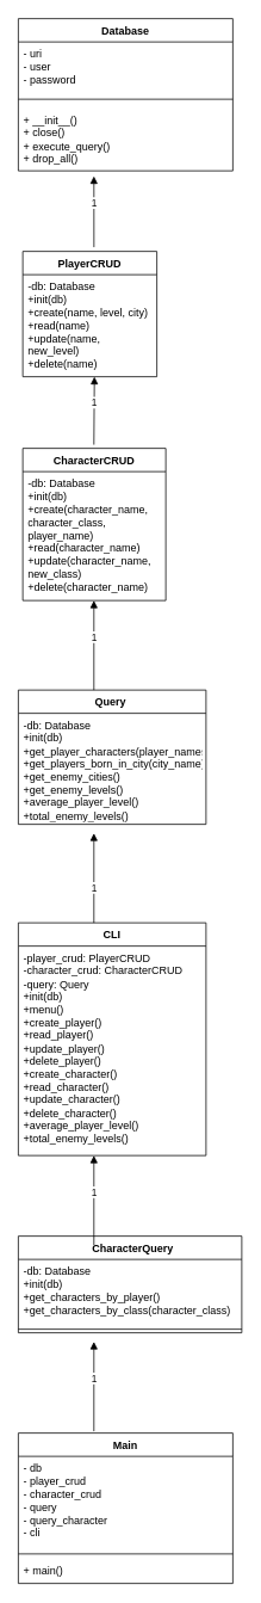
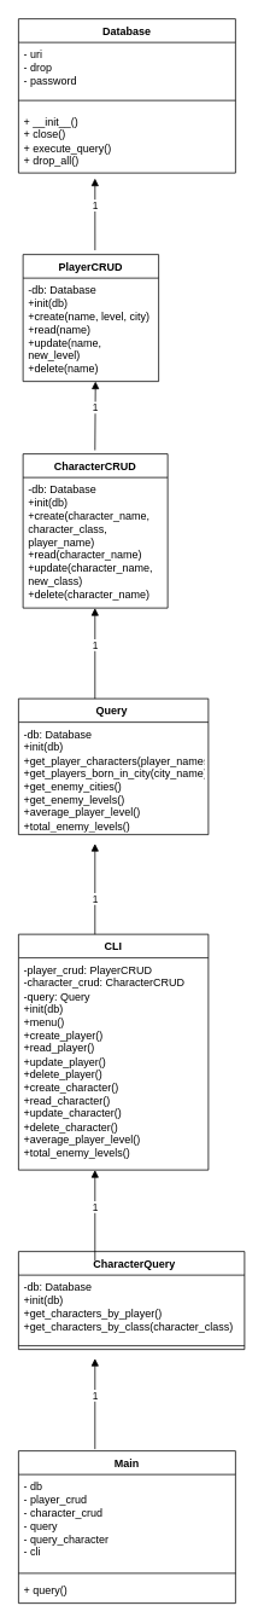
  <mxCell id="0" />
  <mxCell id="1" parent="0" />
  <mxCell id="2" value="PlayerCRUD" style="swimlane;fontStyle=1;align=center;verticalAlign=top;childLayout=stackLayout;horizontal=1;startSize=26;horizontalStack=0;resizeParent=1;resizeParentMax=0;resizeLast=0;collapsible=1;marginBottom=0;whiteSpace=wrap;html=1;" vertex="1" parent="1"><mxGeometry x="25" y="280" width="150" height="140" as="geometry" /></mxCell>
  <mxCell id="3" value="&lt;div&gt;-db: Database&lt;/div&gt;&lt;div&gt;+init(db)&amp;nbsp; &amp;nbsp; &amp;nbsp;&lt;/div&gt;&lt;div&gt;+create(name, level, city)&amp;nbsp;&lt;/div&gt;&lt;div&gt;+read(name)&amp;nbsp;&amp;nbsp;&lt;/div&gt;&lt;div&gt;+update(name, new_level)&amp;nbsp;&lt;/div&gt;&lt;div&gt;+delete(name)&amp;nbsp;&lt;/div&gt;&lt;div&gt;&lt;br&gt;&lt;/div&gt;" style="text;strokeColor=none;fillColor=none;align=left;verticalAlign=top;spacingLeft=4;spacingRight=4;overflow=hidden;rotatable=0;points=[[0,0.5],[1,0.5]];portConstraint=eastwest;whiteSpace=wrap;html=1;" vertex="1" parent="2"><mxGeometry y="26" width="150" height="114" as="geometry" /></mxCell>
  <mxCell id="4" value="CharacterCRUD" style="swimlane;fontStyle=1;align=center;verticalAlign=top;childLayout=stackLayout;horizontal=1;startSize=26;horizontalStack=0;resizeParent=1;resizeParentMax=0;resizeLast=0;collapsible=1;marginBottom=0;whiteSpace=wrap;html=1;" vertex="1" parent="1"><mxGeometry x="25" y="500" width="160" height="170" as="geometry" /></mxCell>
  <mxCell id="5" value="&lt;div&gt;-db: Database&lt;/div&gt;&lt;div&gt;+init(db)&amp;nbsp; &amp;nbsp; &amp;nbsp;&lt;/div&gt;&lt;div&gt;+create(character_name, character_class, player_name)&amp;nbsp;&lt;/div&gt;&lt;div&gt;+read(character_name)&amp;nbsp;&lt;/div&gt;&lt;div&gt;+update(character_name, new_class)&amp;nbsp;&lt;/div&gt;&lt;div&gt;+delete(character_name)&amp;nbsp;&lt;/div&gt;&lt;div&gt;&lt;span style=&quot;background-color: initial;&quot;&gt;&amp;nbsp;&lt;/span&gt;&lt;br&gt;&lt;/div&gt;" style="text;strokeColor=none;fillColor=none;align=left;verticalAlign=top;spacingLeft=4;spacingRight=4;overflow=hidden;rotatable=0;points=[[0,0.5],[1,0.5]];portConstraint=eastwest;whiteSpace=wrap;html=1;" vertex="1" parent="4"><mxGeometry y="26" width="160" height="144" as="geometry" /></mxCell>
  <mxCell id="6" value="&amp;nbsp;Query&amp;nbsp;&amp;nbsp;" style="swimlane;fontStyle=1;align=center;verticalAlign=top;childLayout=stackLayout;horizontal=1;startSize=26;horizontalStack=0;resizeParent=1;resizeParentMax=0;resizeLast=0;collapsible=1;marginBottom=0;whiteSpace=wrap;html=1;" vertex="1" parent="1"><mxGeometry x="20" y="770" width="210" height="150" as="geometry" /></mxCell>
  <mxCell id="7" value="&lt;div&gt;&lt;div&gt;-db: Database&lt;/div&gt;&lt;div&gt;+init(db)&amp;nbsp; &amp;nbsp; &amp;nbsp;&lt;/div&gt;&lt;div&gt;+get_player_characters(player_names)&amp;nbsp;&lt;/div&gt;&lt;div&gt;+get_players_born_in_city(city_name)&amp;nbsp;&lt;/div&gt;&lt;div&gt;+get_enemy_cities()&amp;nbsp;&lt;/div&gt;&lt;div&gt;+get_enemy_levels()&amp;nbsp;&lt;/div&gt;&lt;div&gt;+average_player_level()&amp;nbsp;&lt;/div&gt;&lt;div&gt;+total_enemy_levels()&amp;nbsp;&lt;/div&gt;&lt;/div&gt;" style="text;strokeColor=none;fillColor=none;align=left;verticalAlign=top;spacingLeft=4;spacingRight=4;overflow=hidden;rotatable=0;points=[[0,0.5],[1,0.5]];portConstraint=eastwest;whiteSpace=wrap;html=1;" vertex="1" parent="6"><mxGeometry y="26" width="210" height="124" as="geometry" /></mxCell>
  <mxCell id="8" value="&amp;nbsp;&amp;nbsp;CharacterQuery" style="swimlane;fontStyle=1;align=center;verticalAlign=top;childLayout=stackLayout;horizontal=1;startSize=26;horizontalStack=0;resizeParent=1;resizeParentMax=0;resizeLast=0;collapsible=1;marginBottom=0;whiteSpace=wrap;html=1;" vertex="1" parent="1"><mxGeometry x="20" y="1380" width="250" height="108" as="geometry" /></mxCell>
  <mxCell id="9" value="&lt;div&gt;-db: Database&lt;/div&gt;&lt;div&gt;+init(db)&amp;nbsp; &amp;nbsp; &amp;nbsp;&lt;/div&gt;&lt;div&gt;+get_characters_by_player()&amp;nbsp;&lt;/div&gt;&lt;div&gt;+get_characters_by_class(character_class)&amp;nbsp;&lt;/div&gt;" style="text;strokeColor=none;fillColor=none;align=left;verticalAlign=top;spacingLeft=4;spacingRight=4;overflow=hidden;rotatable=0;points=[[0,0.5],[1,0.5]];portConstraint=eastwest;whiteSpace=wrap;html=1;" vertex="1" parent="8"><mxGeometry y="26" width="250" height="74" as="geometry" /></mxCell>
  <mxCell id="10" value="" style="line;strokeWidth=1;fillColor=none;align=left;verticalAlign=middle;spacingTop=-1;spacingLeft=3;spacingRight=3;rotatable=0;labelPosition=right;points=[];portConstraint=eastwest;strokeColor=inherit;" vertex="1" parent="8"><mxGeometry y="100" width="250" height="8" as="geometry" /></mxCell>
  <mxCell id="11" value="CLI" style="swimlane;fontStyle=1;align=center;verticalAlign=top;childLayout=stackLayout;horizontal=1;startSize=26;horizontalStack=0;resizeParent=1;resizeParentMax=0;resizeLast=0;collapsible=1;marginBottom=0;whiteSpace=wrap;html=1;" vertex="1" parent="1"><mxGeometry x="20" y="1030" width="210" height="260" as="geometry" /></mxCell>
  <mxCell id="12" value="&lt;div&gt;-player_crud: PlayerCRUD&lt;/div&gt;&lt;div&gt;-character_crud: CharacterCRUD&lt;/div&gt;&lt;div&gt;-query: Query&lt;/div&gt;&lt;div&gt;+init(db)&amp;nbsp; &amp;nbsp;&amp;nbsp;&lt;/div&gt;&lt;div&gt;+menu()&lt;/div&gt;&lt;div&gt;+create_player()&lt;/div&gt;&lt;div&gt;+read_player()&lt;/div&gt;&lt;div&gt;+update_player()&lt;/div&gt;&lt;div&gt;+delete_player()&lt;/div&gt;&lt;div&gt;+create_character()&lt;/div&gt;&lt;div&gt;+read_character()&lt;/div&gt;&lt;div&gt;+update_character()&lt;/div&gt;&lt;div&gt;+delete_character()&lt;/div&gt;&lt;div&gt;+average_player_level()&lt;/div&gt;&lt;div&gt;+total_enemy_levels()&lt;/div&gt;&lt;div&gt;&lt;br&gt;&lt;/div&gt;&lt;div&gt;&lt;br&gt;&lt;/div&gt;" style="text;strokeColor=none;fillColor=none;align=left;verticalAlign=top;spacingLeft=4;spacingRight=4;overflow=hidden;rotatable=0;points=[[0,0.5],[1,0.5]];portConstraint=eastwest;whiteSpace=wrap;html=1;" vertex="1" parent="11"><mxGeometry y="26" width="210" height="234" as="geometry" /></mxCell>
  <mxCell id="13" value="1" style="html=1;verticalAlign=bottom;endArrow=block;curved=0;rounded=0;exitX=0.467;exitY=-0.005;exitDx=0;exitDy=0;exitPerimeter=0;" edge="1" parent="1"><mxGeometry width="80" relative="1" as="geometry"><mxPoint x="104.63" y="275.3" as="sourcePoint" /><mxPoint x="104.58" y="196" as="targetPoint" /></mxGeometry></mxCell>
  <mxCell id="14" value="1" style="html=1;verticalAlign=bottom;endArrow=block;curved=0;rounded=0;exitX=0.434;exitY=-0.024;exitDx=0;exitDy=0;exitPerimeter=0;" edge="1" parent="1"><mxGeometry width="80" relative="1" as="geometry"><mxPoint x="104.58" y="495.92" as="sourcePoint" /><mxPoint x="105.14" y="420" as="targetPoint" /></mxGeometry></mxCell>
  <mxCell id="15" value="1" style="html=1;verticalAlign=bottom;endArrow=block;curved=0;rounded=0;" edge="1" parent="1"><mxGeometry width="80" relative="1" as="geometry"><mxPoint x="104.58" y="770" as="sourcePoint" /><mxPoint x="104.58" y="670" as="targetPoint" /></mxGeometry></mxCell>
  <mxCell id="16" value="1" style="html=1;verticalAlign=bottom;endArrow=block;curved=0;rounded=0;" edge="1" parent="1"><mxGeometry x="-0.4" width="80" relative="1" as="geometry"><mxPoint x="104.58" y="1030" as="sourcePoint" /><mxPoint x="104.58" y="930" as="targetPoint" /><mxPoint as="offset" /></mxGeometry></mxCell>
  <mxCell id="17" value="1" style="html=1;verticalAlign=bottom;endArrow=block;curved=0;rounded=0;" edge="1" parent="1"><mxGeometry width="80" relative="1" as="geometry"><mxPoint x="104.58" y="1390" as="sourcePoint" /><mxPoint x="104.58" y="1290" as="targetPoint" /></mxGeometry></mxCell>
  <mxCell id="18" value="1" style="html=1;verticalAlign=bottom;endArrow=block;curved=0;rounded=0;" edge="1" parent="1"><mxGeometry width="80" relative="1" as="geometry"><mxPoint x="104.58" y="1598" as="sourcePoint" /><mxPoint x="104.58" y="1498" as="targetPoint" /></mxGeometry></mxCell>
  <mxCell id="19" value="Main" style="swimlane;fontStyle=1;align=center;verticalAlign=top;childLayout=stackLayout;horizontal=1;startSize=26;horizontalStack=0;resizeParent=1;resizeParentMax=0;resizeLast=0;collapsible=1;marginBottom=0;whiteSpace=wrap;html=1;" vertex="1" parent="1"><mxGeometry x="20" y="1600" width="240" height="168" as="geometry" /></mxCell>
  <mxCell id="20" value="&lt;div&gt;- db&amp;nbsp; &amp;nbsp; &amp;nbsp; &amp;nbsp; &amp;nbsp; &amp;nbsp; &amp;nbsp; &amp;nbsp; &amp;nbsp;&lt;/div&gt;&lt;div&gt;- player_crud&amp;nbsp; &amp;nbsp; &amp;nbsp; &amp;nbsp;&amp;nbsp;&lt;/div&gt;&lt;div&gt;- character_crud&amp;nbsp; &amp;nbsp; &amp;nbsp;&lt;/div&gt;&lt;div&gt;- query&amp;nbsp; &amp;nbsp; &amp;nbsp; &amp;nbsp; &amp;nbsp; &amp;nbsp; &amp;nbsp;&amp;nbsp;&lt;/div&gt;&lt;div&gt;- query_character&amp;nbsp; &amp;nbsp;&amp;nbsp;&lt;/div&gt;&lt;div&gt;- cli&amp;nbsp; &amp;nbsp;&amp;nbsp;&lt;/div&gt;" style="text;strokeColor=none;fillColor=none;align=left;verticalAlign=top;spacingLeft=4;spacingRight=4;overflow=hidden;rotatable=0;points=[[0,0.5],[1,0.5]];portConstraint=eastwest;whiteSpace=wrap;html=1;" vertex="1" parent="19"><mxGeometry y="26" width="240" height="104" as="geometry" /></mxCell>
  <mxCell id="21" value="" style="line;strokeWidth=1;fillColor=none;align=left;verticalAlign=middle;spacingTop=-1;spacingLeft=3;spacingRight=3;rotatable=0;labelPosition=right;points=[];portConstraint=eastwest;strokeColor=inherit;" vertex="1" parent="19"><mxGeometry y="130" width="240" height="10" as="geometry" /></mxCell>
- <mxCell id="22" value="+ main()&amp;nbsp; &amp;nbsp;" style="text;strokeColor=none;fillColor=none;align=left;verticalAlign=top;spacingLeft=4;spacingRight=4;overflow=hidden;rotatable=0;points=[[0,0.5],[1,0.5]];portConstraint=eastwest;whiteSpace=wrap;html=1;" vertex="1" parent="19"><mxGeometry y="140" width="240" height="28" as="geometry" /></mxCell>
+ <mxCell id="22" value="+ query()&amp;nbsp; &amp;nbsp;" style="text;strokeColor=none;fillColor=none;align=left;verticalAlign=top;spacingLeft=4;spacingRight=4;overflow=hidden;rotatable=0;points=[[0,0.5],[1,0.5]];portConstraint=eastwest;whiteSpace=wrap;html=1;" vertex="1" parent="19"><mxGeometry y="140" width="240" height="28" as="geometry" /></mxCell>
  <mxCell id="23" value="Database" style="swimlane;fontStyle=1;align=center;verticalAlign=top;childLayout=stackLayout;horizontal=1;startSize=26;horizontalStack=0;resizeParent=1;resizeParentMax=0;resizeLast=0;collapsible=1;marginBottom=0;whiteSpace=wrap;html=1;" vertex="1" parent="1"><mxGeometry x="20" y="20" width="240" height="170" as="geometry" /></mxCell>
- <mxCell id="24" value="&lt;div&gt;- uri&amp;nbsp; &amp;nbsp; &amp;nbsp; &amp;nbsp; &amp;nbsp; &amp;nbsp;&lt;/div&gt;&lt;div&gt;- user&amp;nbsp; &amp;nbsp; &amp;nbsp; &amp;nbsp; &amp;nbsp;&amp;nbsp;&lt;/div&gt;&lt;div&gt;- password&amp;nbsp;&lt;/div&gt;" style="text;strokeColor=none;fillColor=none;align=left;verticalAlign=top;spacingLeft=4;spacingRight=4;overflow=hidden;rotatable=0;points=[[0,0.5],[1,0.5]];portConstraint=eastwest;whiteSpace=wrap;html=1;" vertex="1" parent="23"><mxGeometry y="26" width="240" height="54" as="geometry" /></mxCell>
+ <mxCell id="24" value="&lt;div&gt;- uri&amp;nbsp; &amp;nbsp; &amp;nbsp; &amp;nbsp; &amp;nbsp; &amp;nbsp;&lt;/div&gt;&lt;div&gt;- drop&amp;nbsp; &amp;nbsp; &amp;nbsp; &amp;nbsp; &amp;nbsp;&amp;nbsp;&lt;/div&gt;&lt;div&gt;- password&amp;nbsp;&lt;/div&gt;" style="text;strokeColor=none;fillColor=none;align=left;verticalAlign=top;spacingLeft=4;spacingRight=4;overflow=hidden;rotatable=0;points=[[0,0.5],[1,0.5]];portConstraint=eastwest;whiteSpace=wrap;html=1;" vertex="1" parent="23"><mxGeometry y="26" width="240" height="54" as="geometry" /></mxCell>
  <mxCell id="25" value="" style="line;strokeWidth=1;fillColor=none;align=left;verticalAlign=middle;spacingTop=-1;spacingLeft=3;spacingRight=3;rotatable=0;labelPosition=right;points=[];portConstraint=eastwest;strokeColor=inherit;" vertex="1" parent="23"><mxGeometry y="80" width="240" height="20" as="geometry" /></mxCell>
  <mxCell id="26" value="&lt;div&gt;+ __init__()&amp;nbsp; &amp;nbsp;&amp;nbsp;&lt;/div&gt;&lt;div&gt;+ close()&amp;nbsp; &amp;nbsp; &amp;nbsp; &amp;nbsp;&lt;/div&gt;&lt;div&gt;+ execute_query()&lt;/div&gt;&lt;div&gt;+ drop_all()&amp;nbsp; &amp;nbsp;&amp;nbsp;&lt;/div&gt;" style="text;strokeColor=none;fillColor=none;align=left;verticalAlign=top;spacingLeft=4;spacingRight=4;overflow=hidden;rotatable=0;points=[[0,0.5],[1,0.5]];portConstraint=eastwest;whiteSpace=wrap;html=1;" vertex="1" parent="23"><mxGeometry y="100" width="240" height="70" as="geometry" /></mxCell>
